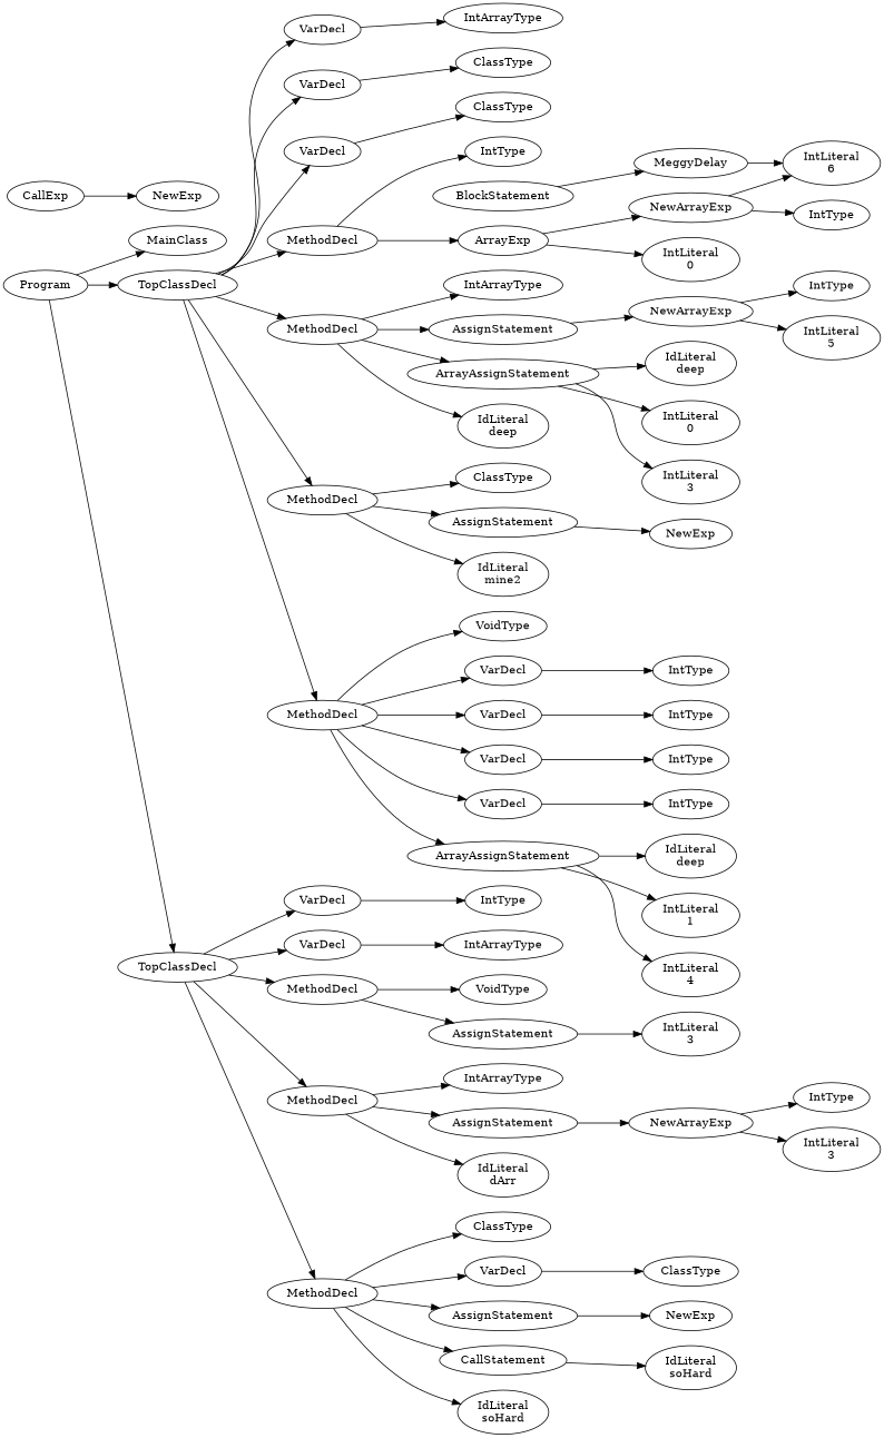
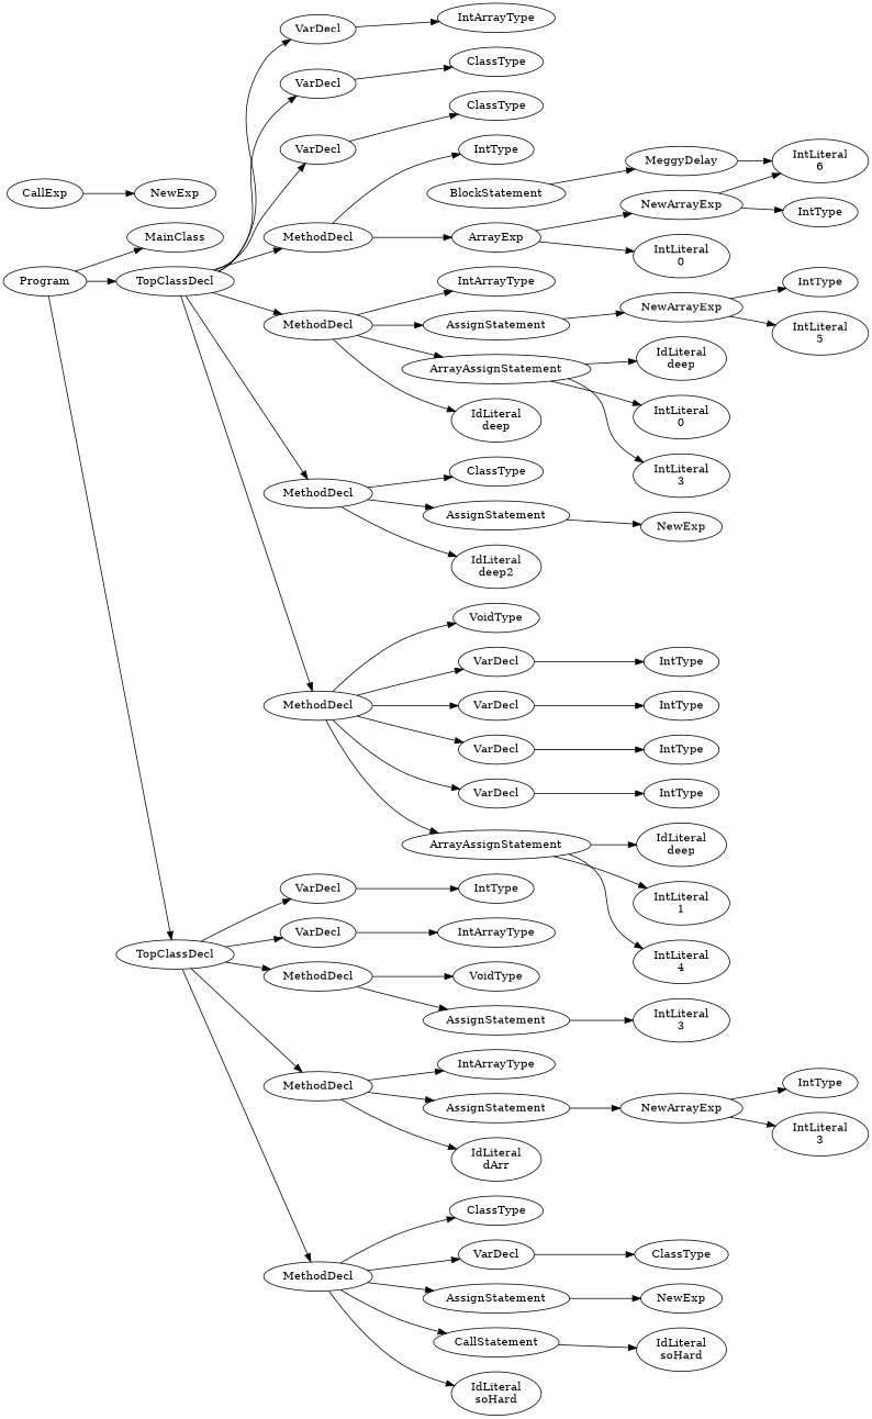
  digraph {
    rankdir=LR
    n1 [label=Program]
    n2 [label=MainClass]
    n3 [label=TopClassDecl]
    n4 [label=TopClassDecl]
    n5 [label=VarDecl]
    n6 [label=VarDecl]
    n7 [label=VarDecl]
    n8 [label=MethodDecl]
    n9 [label=MethodDecl]
    n10 [label=MethodDecl]
    n11 [label=MethodDecl]
    n12 [label=VarDecl]
    n13 [label=VarDecl]
    n14 [label=MethodDecl]
    n15 [label=MethodDecl]
    n16 [label=MethodDecl]
    n17 [label=BlockStatement]
    n18 [label=MeggyDelay]
    n19 [label="IntLiteral\n6"]
    n20 [label=CallExp]
    n21 [label=NewExp]
    n22 [label=IntArrayType]
    n23 [label=ClassType]
    n24 [label=ClassType]
    n25 [label=IntType]
    n26 [label=ArrayExp]
    n27 [label=IntArrayType]
    n28 [label=AssignStatement]
    n29 [label=ArrayAssignStatement]
    n30 [label="IdLiteral\ndeep"]
    n31 [label=ClassType]
    n32 [label=AssignStatement]
-   n33 [label="IdLiteral\nmine2"]
+   n33 [label="IdLiteral\ndeep2"]
    n34 [label=VoidType]
    n35 [label=VarDecl]
    n36 [label=VarDecl]
    n37 [label=VarDecl]
    n38 [label=VarDecl]
    n39 [label=ArrayAssignStatement]
    n40 [label=NewArrayExp]
    n41 [label="IntLiteral\n0"]
    n42 [label=IntType]
    n43 [label=NewArrayExp]
    n44 [label="IdLiteral\ndeep"]
    n45 [label="IntLiteral\n0"]
    n46 [label="IntLiteral\n3"]
    n47 [label=IntType]
    n48 [label="IntLiteral\n5"]
    n49 [label=NewExp]
    n50 [label=IntType]
    n51 [label=IntType]
    n52 [label=IntType]
    n53 [label=IntType]
    n54 [label="IdLiteral\ndeep"]
    n55 [label="IntLiteral\n1"]
    n56 [label="IntLiteral\n4"]
    n57 [label=IntType]
    n58 [label=IntArrayType]
    n59 [label=VoidType]
    n60 [label=AssignStatement]
    n61 [label=IntArrayType]
    n62 [label=AssignStatement]
    n63 [label="IdLiteral\ndArr"]
    n64 [label=ClassType]
    n65 [label=VarDecl]
    n66 [label=AssignStatement]
    n67 [label=CallStatement]
    n68 [label="IdLiteral\nsoHard"]
    n69 [label="IntLiteral\n3"]
    n70 [label=NewArrayExp]
    n71 [label=IntType]
    n72 [label="IntLiteral\n3"]
    n73 [label=ClassType]
    n74 [label=NewExp]
    n75 [label="IdLiteral\nsoHard"]
    n1 -> n2
    n1 -> n3
    n1 -> n4
    n3 -> n5
    n3 -> n6
    n3 -> n7
    n3 -> n8
    n3 -> n9
    n3 -> n10
    n3 -> n11
    n4 -> n12
    n4 -> n13
    n4 -> n14
    n4 -> n15
    n4 -> n16
    n5 -> n22
    n6 -> n23
    n7 -> n24
    n8 -> n25
    n8 -> n26
    n9 -> n27
    n9 -> n28
    n9 -> n29
    n9 -> n30
    n10 -> n31
    n10 -> n32
    n10 -> n33
    n11 -> n34
    n11 -> n35
    n11 -> n36
    n11 -> n37
    n11 -> n38
    n11 -> n39
    n12 -> n57
    n13 -> n58
    n14 -> n59
    n14 -> n60
    n15 -> n61
    n15 -> n62
    n15 -> n63
    n16 -> n64
    n16 -> n65
    n16 -> n66
    n16 -> n67
    n16 -> n68
    n17 -> n18
    n18 -> n19
    n20 -> n21
    n26 -> n40
    n26 -> n41
    n28 -> n43
    n29 -> n44
    n29 -> n45
    n29 -> n46
    n32 -> n49
    n35 -> n50
    n36 -> n51
    n37 -> n52
    n38 -> n53
    n39 -> n54
    n39 -> n55
    n39 -> n56
    n40 -> n19
    n40 -> n42
    n43 -> n47
    n43 -> n48
    n60 -> n69
    n62 -> n70
    n65 -> n73
    n66 -> n74
    n67 -> n75
    n70 -> n71
    n70 -> n72
  }
